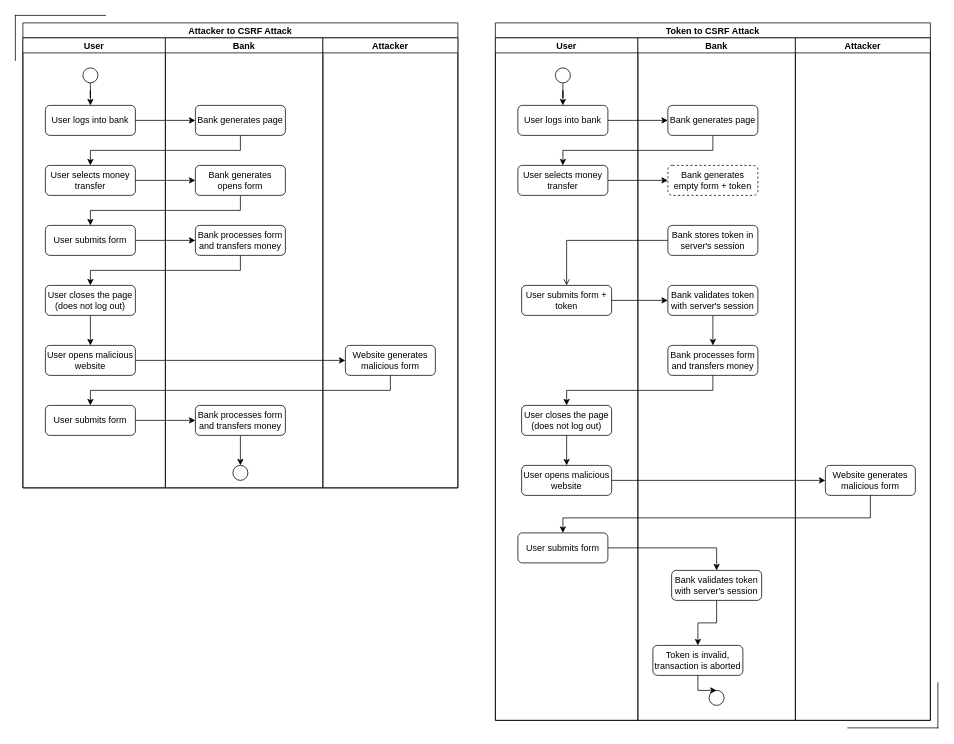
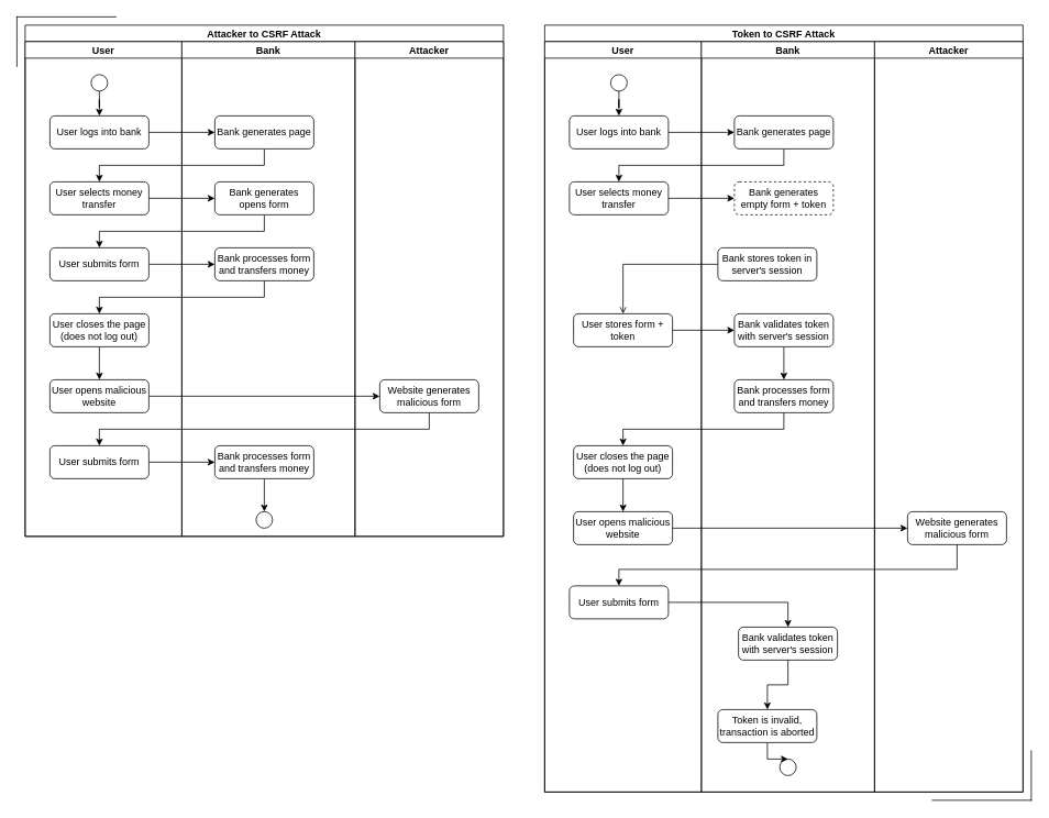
  <mxCell id="0" />
  <mxCell id="1" parent="0" />
  <mxCell id="2" value="" style="edgeStyle=orthogonalEdgeStyle;rounded=0;orthogonalLoop=1;jettySize=auto;html=1;" edge="1" parent="1" source="3" target="5"><mxGeometry relative="1" as="geometry" /></mxCell>
  <mxCell id="3" value="User logs into bank" style="rounded=1;whiteSpace=wrap;html=1;fontSize=12;glass=0;strokeWidth=1;shadow=0;" parent="1" vertex="1"><mxGeometry x="60" y="140" width="120" height="40" as="geometry" /></mxCell>
  <mxCell id="4" value="" style="edgeStyle=orthogonalEdgeStyle;rounded=0;orthogonalLoop=1;jettySize=auto;html=1;entryX=0.5;entryY=0;entryDx=0;entryDy=0;" edge="1" parent="1" source="5" target="9"><mxGeometry relative="1" as="geometry"><Array as="points"><mxPoint x="320" y="200" /><mxPoint x="120" y="200" /></Array></mxGeometry></mxCell>
  <mxCell id="5" value="Bank generates page" style="rounded=1;whiteSpace=wrap;html=1;fontSize=12;glass=0;strokeWidth=1;shadow=0;" parent="1" vertex="1"><mxGeometry x="260" y="140" width="120" height="40" as="geometry" /></mxCell>
  <mxCell id="6" value="" style="edgeStyle=orthogonalEdgeStyle;rounded=0;orthogonalLoop=1;jettySize=auto;html=1;" edge="1" parent="1" source="7" target="3"><mxGeometry relative="1" as="geometry" /></mxCell>
  <mxCell id="7" value="" style="ellipse;whiteSpace=wrap;html=1;aspect=fixed;" vertex="1" parent="1"><mxGeometry x="110" y="90" width="20" height="20" as="geometry" /></mxCell>
  <mxCell id="8" value="" style="edgeStyle=orthogonalEdgeStyle;rounded=0;orthogonalLoop=1;jettySize=auto;html=1;" edge="1" parent="1" source="9" target="11"><mxGeometry relative="1" as="geometry" /></mxCell>
  <mxCell id="9" value="User selects money transfer" style="rounded=1;whiteSpace=wrap;html=1;fontSize=12;glass=0;strokeWidth=1;shadow=0;" vertex="1" parent="1"><mxGeometry x="60" y="220" width="120" height="40" as="geometry" /></mxCell>
  <mxCell id="10" style="edgeStyle=orthogonalEdgeStyle;rounded=0;orthogonalLoop=1;jettySize=auto;html=1;" edge="1" parent="1" source="11" target="14"><mxGeometry relative="1" as="geometry"><Array as="points"><mxPoint x="320" y="280" /><mxPoint x="120" y="280" /></Array></mxGeometry></mxCell>
  <mxCell id="11" value="Bank generates opens form" style="rounded=1;whiteSpace=wrap;html=1;fontSize=12;glass=0;strokeWidth=1;shadow=0;" vertex="1" parent="1"><mxGeometry x="260" y="220" width="120" height="40" as="geometry" /></mxCell>
  <mxCell id="12" value="" style="edgeStyle=orthogonalEdgeStyle;rounded=0;orthogonalLoop=1;jettySize=auto;html=1;" edge="1" parent="1" source="14" target="15"><mxGeometry relative="1" as="geometry" /></mxCell>
  <mxCell id="13" value="" style="edgeStyle=orthogonalEdgeStyle;rounded=0;orthogonalLoop=1;jettySize=auto;html=1;exitX=0.5;exitY=1;exitDx=0;exitDy=0;" edge="1" parent="1" source="15" target="17"><mxGeometry relative="1" as="geometry" /></mxCell>
  <mxCell id="14" value="User submits form" style="rounded=1;whiteSpace=wrap;html=1;fontSize=12;glass=0;strokeWidth=1;shadow=0;" vertex="1" parent="1"><mxGeometry x="60" y="300" width="120" height="40" as="geometry" /></mxCell>
  <mxCell id="15" value="Bank processes form and transfers money" style="rounded=1;whiteSpace=wrap;html=1;fontSize=12;glass=0;strokeWidth=1;shadow=0;" vertex="1" parent="1"><mxGeometry x="260" y="300" width="120" height="40" as="geometry" /></mxCell>
  <mxCell id="16" value="" style="edgeStyle=orthogonalEdgeStyle;rounded=0;orthogonalLoop=1;jettySize=auto;html=1;" edge="1" parent="1" source="17" target="19"><mxGeometry relative="1" as="geometry" /></mxCell>
  <mxCell id="17" value="User closes the page (does not log out)" style="rounded=1;whiteSpace=wrap;html=1;fontSize=12;glass=0;strokeWidth=1;shadow=0;" vertex="1" parent="1"><mxGeometry x="60" y="380" width="120" height="40" as="geometry" /></mxCell>
  <mxCell id="18" value="" style="edgeStyle=orthogonalEdgeStyle;rounded=0;orthogonalLoop=1;jettySize=auto;html=1;" edge="1" parent="1" source="19" target="21"><mxGeometry relative="1" as="geometry" /></mxCell>
  <mxCell id="19" value="User opens malicious website" style="rounded=1;whiteSpace=wrap;html=1;fontSize=12;glass=0;strokeWidth=1;shadow=0;" vertex="1" parent="1"><mxGeometry x="60" y="460" width="120" height="40" as="geometry" /></mxCell>
  <mxCell id="20" value="" style="edgeStyle=orthogonalEdgeStyle;rounded=0;orthogonalLoop=1;jettySize=auto;html=1;" edge="1" parent="1" source="21" target="23"><mxGeometry relative="1" as="geometry"><Array as="points"><mxPoint x="520" y="520" /><mxPoint x="120" y="520" /></Array></mxGeometry></mxCell>
  <mxCell id="21" value="Website generates malicious form" style="rounded=1;whiteSpace=wrap;html=1;fontSize=12;glass=0;strokeWidth=1;shadow=0;" vertex="1" parent="1"><mxGeometry x="460" y="460" width="120" height="40" as="geometry" /></mxCell>
  <mxCell id="22" value="" style="edgeStyle=orthogonalEdgeStyle;rounded=0;orthogonalLoop=1;jettySize=auto;html=1;" edge="1" parent="1" source="23" target="25"><mxGeometry relative="1" as="geometry" /></mxCell>
  <mxCell id="23" value="User submits form" style="rounded=1;whiteSpace=wrap;html=1;fontSize=12;glass=0;strokeWidth=1;shadow=0;" vertex="1" parent="1"><mxGeometry x="60" y="540" width="120" height="40" as="geometry" /></mxCell>
  <mxCell id="24" value="" style="edgeStyle=orthogonalEdgeStyle;rounded=0;orthogonalLoop=1;jettySize=auto;html=1;" edge="1" parent="1" source="25" target="26"><mxGeometry relative="1" as="geometry" /></mxCell>
  <mxCell id="25" value="Bank processes form and transfers money" style="rounded=1;whiteSpace=wrap;html=1;fontSize=12;glass=0;strokeWidth=1;shadow=0;" vertex="1" parent="1"><mxGeometry x="260" y="540" width="120" height="40" as="geometry" /></mxCell>
  <mxCell id="26" value="" style="ellipse;whiteSpace=wrap;html=1;aspect=fixed;" vertex="1" parent="1"><mxGeometry x="310" y="620" width="20" height="20" as="geometry" /></mxCell>
  <mxCell id="27" value="Attacker to CSRF Attack" style="swimlane;childLayout=stackLayout;resizeParent=1;resizeParentMax=0;startSize=20;" vertex="1" parent="1"><mxGeometry x="30" y="30" width="580" height="620" as="geometry" /></mxCell>
  <mxCell id="28" value="User" style="swimlane;startSize=20;" vertex="1" parent="27"><mxGeometry y="20" width="190" height="600" as="geometry" /></mxCell>
  <mxCell id="29" value="Bank" style="swimlane;startSize=20;" vertex="1" parent="27"><mxGeometry x="190" y="20" width="210" height="600" as="geometry" /></mxCell>
  <mxCell id="30" value="Attacker" style="swimlane;startSize=20;" vertex="1" parent="27"><mxGeometry x="400" y="20" width="180" height="600" as="geometry" /></mxCell>
  <mxCell id="31" value="" style="edgeStyle=orthogonalEdgeStyle;rounded=0;orthogonalLoop=1;jettySize=auto;html=1;" edge="1" parent="1" source="32" target="34"><mxGeometry relative="1" as="geometry" /></mxCell>
  <mxCell id="32" value="User logs into bank" style="rounded=1;whiteSpace=wrap;html=1;fontSize=12;glass=0;strokeWidth=1;shadow=0;" vertex="1" parent="1"><mxGeometry x="690" y="140" width="120" height="40" as="geometry" /></mxCell>
  <mxCell id="33" value="" style="edgeStyle=orthogonalEdgeStyle;rounded=0;orthogonalLoop=1;jettySize=auto;html=1;entryX=0.5;entryY=0;entryDx=0;entryDy=0;" edge="1" parent="1" source="34" target="38"><mxGeometry relative="1" as="geometry"><Array as="points"><mxPoint x="950" y="200" /><mxPoint x="750" y="200" /></Array></mxGeometry></mxCell>
  <mxCell id="34" value="Bank generates page" style="rounded=1;whiteSpace=wrap;html=1;fontSize=12;glass=0;strokeWidth=1;shadow=0;" vertex="1" parent="1"><mxGeometry x="890" y="140" width="120" height="40" as="geometry" /></mxCell>
  <mxCell id="35" value="" style="edgeStyle=orthogonalEdgeStyle;rounded=0;orthogonalLoop=1;jettySize=auto;html=1;" edge="1" parent="1" source="36" target="32"><mxGeometry relative="1" as="geometry" /></mxCell>
  <mxCell id="36" value="" style="ellipse;whiteSpace=wrap;html=1;aspect=fixed;" vertex="1" parent="1"><mxGeometry x="740" y="90" width="20" height="20" as="geometry" /></mxCell>
  <mxCell id="37" value="" style="edgeStyle=orthogonalEdgeStyle;rounded=0;orthogonalLoop=1;jettySize=auto;html=1;" edge="1" parent="1" source="38" target="39"><mxGeometry relative="1" as="geometry" /></mxCell>
  <mxCell id="38" value="User selects money transfer" style="rounded=1;whiteSpace=wrap;html=1;fontSize=12;glass=0;strokeWidth=1;shadow=0;" vertex="1" parent="1"><mxGeometry x="690" y="220" width="120" height="40" as="geometry" /></mxCell>
  <mxCell id="39" value="Bank generates empty form + token" style="rounded=1;whiteSpace=wrap;html=1;fontSize=12;glass=0;strokeWidth=1;shadow=0;dashed=1;" vertex="1" parent="1"><mxGeometry x="890" y="220" width="120" height="40" as="geometry" /></mxCell>
  <mxCell id="40" value="Token to CSRF Attack" style="swimlane;childLayout=stackLayout;resizeParent=1;resizeParentMax=0;startSize=20;" vertex="1" parent="1"><mxGeometry x="660" y="30" width="580" height="930" as="geometry" /></mxCell>
  <mxCell id="41" value="User" style="swimlane;startSize=20;" vertex="1" parent="40"><mxGeometry y="20" width="190" height="910" as="geometry" /></mxCell>
- <mxCell id="42" value="User submits form + token" style="rounded=1;whiteSpace=wrap;html=1;fontSize=12;glass=0;strokeWidth=1;shadow=0;" vertex="1" parent="41"><mxGeometry x="35" y="330" width="120" height="40" as="geometry" /></mxCell>
+ <mxCell id="42" value="User stores form + token" style="rounded=1;whiteSpace=wrap;html=1;fontSize=12;glass=0;strokeWidth=1;shadow=0;" vertex="1" parent="41"><mxGeometry x="35" y="330" width="120" height="40" as="geometry" /></mxCell>
  <mxCell id="43" value="User closes the page (does not log out)" style="rounded=1;whiteSpace=wrap;html=1;fontSize=12;glass=0;strokeWidth=1;shadow=0;" vertex="1" parent="41"><mxGeometry x="35" y="490" width="120" height="40" as="geometry" /></mxCell>
  <mxCell id="44" value="User opens malicious website" style="rounded=1;whiteSpace=wrap;html=1;fontSize=12;glass=0;strokeWidth=1;shadow=0;" vertex="1" parent="41"><mxGeometry x="35" y="570" width="120" height="40" as="geometry" /></mxCell>
  <mxCell id="45" value="" style="edgeStyle=orthogonalEdgeStyle;rounded=0;orthogonalLoop=1;jettySize=auto;html=1;" edge="1" parent="41" source="43" target="44"><mxGeometry relative="1" as="geometry" /></mxCell>
  <mxCell id="46" value="User submits form" style="rounded=1;whiteSpace=wrap;html=1;fontSize=12;glass=0;strokeWidth=1;shadow=0;" vertex="1" parent="41"><mxGeometry x="30" y="660" width="120" height="40" as="geometry" /></mxCell>
  <mxCell id="47" value="Bank" style="swimlane;startSize=20;" vertex="1" parent="40"><mxGeometry x="190" y="20" width="210" height="910" as="geometry" /></mxCell>
  <mxCell id="48" value="Bank processes form and transfers money" style="rounded=1;whiteSpace=wrap;html=1;fontSize=12;glass=0;strokeWidth=1;shadow=0;" vertex="1" parent="47"><mxGeometry x="40" y="410" width="120" height="40" as="geometry" /></mxCell>
  <mxCell id="49" value="Bank validates token with server's session" style="rounded=1;whiteSpace=wrap;html=1;fontSize=12;glass=0;strokeWidth=1;shadow=0;" vertex="1" parent="47"><mxGeometry x="45" y="710" width="120" height="40" as="geometry" /></mxCell>
  <mxCell id="50" value="" style="ellipse;whiteSpace=wrap;html=1;aspect=fixed;" vertex="1" parent="47"><mxGeometry x="95" y="870" width="20" height="20" as="geometry" /></mxCell>
  <mxCell id="51" value="" style="edgeStyle=orthogonalEdgeStyle;rounded=0;orthogonalLoop=1;jettySize=auto;html=1;entryX=0.5;entryY=0;entryDx=0;entryDy=0;" edge="1" parent="47" source="49" target="56"><mxGeometry relative="1" as="geometry" /></mxCell>
- <mxCell id="52" value="&lt;div&gt;Bank stores token in server's session&lt;/div&gt;" style="rounded=1;whiteSpace=wrap;html=1;fontSize=12;glass=0;strokeWidth=1;shadow=0;" vertex="1" parent="47"><mxGeometry x="40" y="250" width="120" height="40" as="geometry" /></mxCell>
+ <mxCell id="52" value="&lt;div&gt;Bank stores token in server's session&lt;/div&gt;" style="rounded=1;whiteSpace=wrap;html=1;fontSize=12;glass=0;strokeWidth=1;shadow=0;" vertex="1" parent="47"><mxGeometry x="20" y="250" width="120" height="40" as="geometry" /></mxCell>
  <mxCell id="53" value="" style="edgeStyle=orthogonalEdgeStyle;rounded=0;orthogonalLoop=1;jettySize=auto;html=1;" edge="1" parent="47" source="54" target="48"><mxGeometry relative="1" as="geometry" /></mxCell>
  <mxCell id="54" value="Bank validates token with server's session" style="rounded=1;whiteSpace=wrap;html=1;fontSize=12;glass=0;strokeWidth=1;shadow=0;" vertex="1" parent="47"><mxGeometry x="40" y="330" width="120" height="40" as="geometry" /></mxCell>
  <mxCell id="55" value="" style="edgeStyle=orthogonalEdgeStyle;rounded=0;orthogonalLoop=1;jettySize=auto;html=1;" edge="1" parent="47" source="56" target="50"><mxGeometry relative="1" as="geometry" /></mxCell>
  <mxCell id="56" value="Token is invalid, transaction is aborted" style="rounded=1;whiteSpace=wrap;html=1;fontSize=12;glass=0;strokeWidth=1;shadow=0;" vertex="1" parent="47"><mxGeometry x="20" y="810" width="120" height="40" as="geometry" /></mxCell>
  <mxCell id="57" value="Attacker" style="swimlane;startSize=20;" vertex="1" parent="40"><mxGeometry x="400" y="20" width="180" height="910" as="geometry" /></mxCell>
  <mxCell id="58" value="Website generates malicious form" style="rounded=1;whiteSpace=wrap;html=1;fontSize=12;glass=0;strokeWidth=1;shadow=0;" vertex="1" parent="57"><mxGeometry x="40" y="570" width="120" height="40" as="geometry" /></mxCell>
  <mxCell id="59" value="" style="edgeStyle=orthogonalEdgeStyle;rounded=0;orthogonalLoop=1;jettySize=auto;html=1;exitX=0.5;exitY=1;exitDx=0;exitDy=0;" edge="1" parent="40" source="48" target="43"><mxGeometry relative="1" as="geometry" /></mxCell>
  <mxCell id="60" value="" style="edgeStyle=orthogonalEdgeStyle;rounded=0;orthogonalLoop=1;jettySize=auto;html=1;" edge="1" parent="40" source="42" target="54"><mxGeometry relative="1" as="geometry"><mxPoint x="250" y="370" as="targetPoint" /><Array as="points" /></mxGeometry></mxCell>
  <mxCell id="61" value="" style="edgeStyle=orthogonalEdgeStyle;rounded=0;orthogonalLoop=1;jettySize=auto;html=1;" edge="1" parent="40" source="46" target="49"><mxGeometry relative="1" as="geometry" /></mxCell>
  <mxCell id="62" value="" style="edgeStyle=orthogonalEdgeStyle;rounded=0;orthogonalLoop=1;jettySize=auto;html=1;" edge="1" parent="40" source="58" target="46"><mxGeometry relative="1" as="geometry"><Array as="points"><mxPoint x="90" y="660" /></Array></mxGeometry></mxCell>
  <mxCell id="63" value="" style="edgeStyle=orthogonalEdgeStyle;rounded=0;orthogonalLoop=1;jettySize=auto;html=1;" edge="1" parent="40" source="44" target="58"><mxGeometry relative="1" as="geometry" /></mxCell>
  <mxCell id="64" value="" style="edgeStyle=orthogonalEdgeStyle;rounded=0;orthogonalLoop=1;jettySize=auto;html=1;endArrow=open;" edge="1" parent="40" source="52" target="42"><mxGeometry relative="1" as="geometry" /></mxCell>
  <mxCell id="65" value="" style="shape=partialRectangle;whiteSpace=wrap;html=1;bottom=0;right=0;fillColor=none;" vertex="1" parent="1"><mxGeometry y="20" width="120" height="60" as="geometry" x="20" /></mxCell>
  <mxCell id="66" value="" style="shape=partialRectangle;whiteSpace=wrap;html=1;bottom=0;right=0;fillColor=none;rotation=180;" vertex="1" parent="1"><mxGeometry x="1130" y="910" width="120" height="60" as="geometry" /></mxCell>
